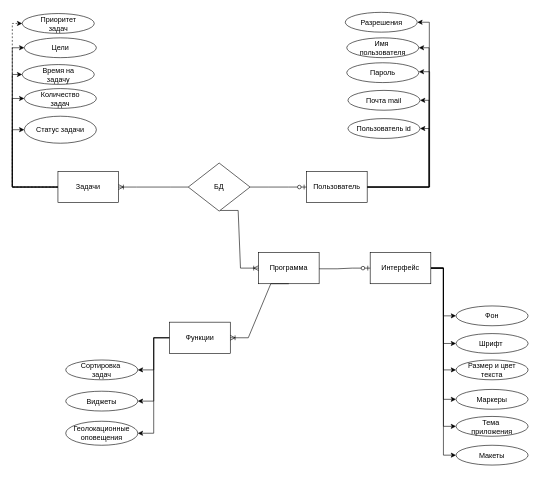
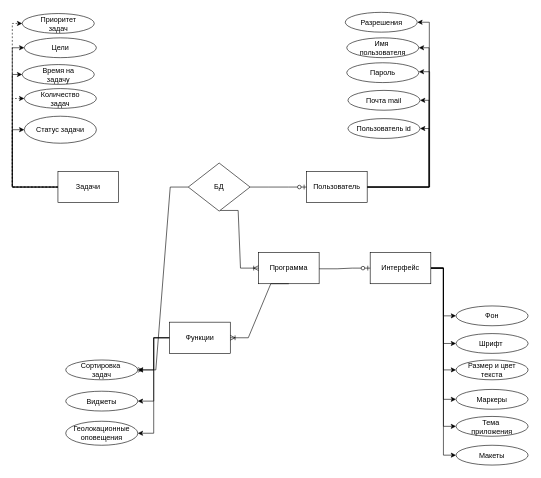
  <mxCell id="0" />
  <mxCell id="1" parent="0" />
  <mxCell id="2" style="edgeStyle=orthogonalEdgeStyle;rounded=0;orthogonalLoop=1;jettySize=auto;html=1;exitX=0;exitY=0.5;exitDx=0;exitDy=0;entryX=0;entryY=0.5;entryDx=0;entryDy=0;" edge="1" parent="1" source="7" target="21"><mxGeometry relative="1" as="geometry" /></mxCell>
- <mxCell id="3" style="edgeStyle=orthogonalEdgeStyle;rounded=0;orthogonalLoop=1;jettySize=auto;html=1;exitX=0;exitY=0.5;exitDx=0;exitDy=0;entryX=0;entryY=0.5;entryDx=0;entryDy=0;" edge="1" parent="1" source="7" target="20"><mxGeometry relative="1" as="geometry" /></mxCell>
+ <mxCell id="3" style="edgeStyle=orthogonalEdgeStyle;rounded=0;orthogonalLoop=1;jettySize=auto;html=1;exitX=0;exitY=0.5;exitDx=0;exitDy=0;entryX=0;entryY=0.5;entryDx=0;entryDy=0;dashed=1;" edge="1" parent="1" source="7" target="20"><mxGeometry relative="1" as="geometry" /></mxCell>
  <mxCell id="4" style="edgeStyle=orthogonalEdgeStyle;rounded=0;orthogonalLoop=1;jettySize=auto;html=1;exitX=0;exitY=0.5;exitDx=0;exitDy=0;entryX=0;entryY=0.5;entryDx=0;entryDy=0;" edge="1" parent="1" source="7" target="18"><mxGeometry relative="1" as="geometry"><Array as="points"><mxPoint x="20" y="311" /><mxPoint x="20" y="123" /></Array></mxGeometry></mxCell>
  <mxCell id="5" style="edgeStyle=orthogonalEdgeStyle;rounded=0;orthogonalLoop=1;jettySize=auto;html=1;exitX=0;exitY=0.5;exitDx=0;exitDy=0;entryX=0;entryY=0.5;entryDx=0;entryDy=0;" edge="1" parent="1" source="7" target="19"><mxGeometry relative="1" as="geometry" /></mxCell>
  <mxCell id="6" style="edgeStyle=orthogonalEdgeStyle;rounded=0;orthogonalLoop=1;jettySize=auto;html=1;exitX=0;exitY=0.5;exitDx=0;exitDy=0;entryX=0;entryY=0.5;entryDx=0;entryDy=0;dashed=1;" edge="1" parent="1" source="7" target="17"><mxGeometry relative="1" as="geometry"><mxPoint x="42.6" y="-3.6" as="targetPoint" /><Array as="points"><mxPoint x="20" y="311" /><mxPoint x="20" y="39" /></Array></mxGeometry></mxCell>
  <mxCell id="7" value="Задачи" style="rounded=0;whiteSpace=wrap;html=1;" vertex="1" parent="1"><mxGeometry x="96" y="285" width="101" height="52" as="geometry" /></mxCell>
  <mxCell id="8" style="edgeStyle=orthogonalEdgeStyle;rounded=0;orthogonalLoop=1;jettySize=auto;html=1;exitX=1;exitY=0.5;exitDx=0;exitDy=0;entryX=1;entryY=0.5;entryDx=0;entryDy=0;" edge="1" parent="1" source="12" target="22"><mxGeometry relative="1" as="geometry" /></mxCell>
  <mxCell id="9" style="edgeStyle=orthogonalEdgeStyle;rounded=0;orthogonalLoop=1;jettySize=auto;html=1;exitX=1;exitY=0.5;exitDx=0;exitDy=0;entryX=1;entryY=0.5;entryDx=0;entryDy=0;" edge="1" parent="1" source="12" target="23"><mxGeometry relative="1" as="geometry"><Array as="points"><mxPoint x="714" y="311" /><mxPoint x="714" y="79" /></Array></mxGeometry></mxCell>
  <mxCell id="10" style="edgeStyle=orthogonalEdgeStyle;rounded=0;orthogonalLoop=1;jettySize=auto;html=1;exitX=1;exitY=0.5;exitDx=0;exitDy=0;entryX=1;entryY=0.5;entryDx=0;entryDy=0;" edge="1" parent="1" source="12" target="26"><mxGeometry relative="1" as="geometry"><Array as="points"><mxPoint x="714" y="311" /><mxPoint x="714" y="214" /></Array></mxGeometry></mxCell>
  <mxCell id="11" style="edgeStyle=orthogonalEdgeStyle;rounded=0;orthogonalLoop=1;jettySize=auto;html=1;exitX=1;exitY=0.5;exitDx=0;exitDy=0;entryX=1;entryY=0.5;entryDx=0;entryDy=0;" edge="1" parent="1" source="12" target="25"><mxGeometry relative="1" as="geometry"><Array as="points"><mxPoint x="714" y="311" /><mxPoint x="714" y="167" /></Array></mxGeometry></mxCell>
  <mxCell id="12" value="Пользователь" style="rounded=0;whiteSpace=wrap;html=1;" vertex="1" parent="1"><mxGeometry x="510" y="285" width="101" height="52" as="geometry" /></mxCell>
  <mxCell id="13" value="БД" style="rhombus;whiteSpace=wrap;html=1;" vertex="1" parent="1"><mxGeometry x="313" y="271" width="103" height="80" as="geometry" /></mxCell>
  <mxCell id="14" value="" style="edgeStyle=entityRelationEdgeStyle;fontSize=12;html=1;endArrow=ERzeroToOne;endFill=1;rounded=0;entryX=0;entryY=0.5;entryDx=0;entryDy=0;exitX=1;exitY=0.5;exitDx=0;exitDy=0;" edge="1" parent="1" source="13" target="12"><mxGeometry width="100" height="100" relative="1" as="geometry"><mxPoint x="416" y="313" as="sourcePoint" /><mxPoint x="516" y="213" as="targetPoint" /></mxGeometry></mxCell>
  <mxCell id="15" style="edgeStyle=orthogonalEdgeStyle;rounded=0;orthogonalLoop=1;jettySize=auto;html=1;exitX=0.5;exitY=1;exitDx=0;exitDy=0;" edge="1" parent="1"><mxGeometry relative="1" as="geometry"><mxPoint x="96.5" y="118" as="sourcePoint" /><mxPoint x="96.5" y="118" as="targetPoint" /></mxGeometry></mxCell>
- <mxCell id="16" value="" style="edgeStyle=entityRelationEdgeStyle;fontSize=12;html=1;endArrow=ERoneToMany;rounded=0;entryX=1;entryY=0.5;entryDx=0;entryDy=0;exitX=0;exitY=0.5;exitDx=0;exitDy=0;" edge="1" parent="1" source="13" target="7"><mxGeometry width="100" height="100" relative="1" as="geometry"><mxPoint x="368" y="54" as="sourcePoint" /><mxPoint x="391" y="107" as="targetPoint" /></mxGeometry></mxCell>
+ <mxCell id="16" value="" style="edgeStyle=entityRelationEdgeStyle;fontSize=12;html=1;endArrow=ERoneToMany;rounded=0;exitX=0;exitY=0.5;exitDx=0;exitDy=0;" edge="1" parent="1" source="13" target="47"><mxGeometry width="100" height="100" relative="1" as="geometry"><mxPoint x="368" y="54" as="sourcePoint" /><mxPoint x="391" y="107" as="targetPoint" /></mxGeometry></mxCell>
  <mxCell id="17" value="Приоритет&lt;div&gt;задач&lt;/div&gt;" style="ellipse;whiteSpace=wrap;html=1;" vertex="1" parent="1"><mxGeometry x="36.5" y="22" width="120" height="33" as="geometry" /></mxCell>
  <mxCell id="18" value="Время на&lt;div&gt;задачу&lt;/div&gt;" style="ellipse;whiteSpace=wrap;html=1;" vertex="1" parent="1"><mxGeometry x="36.5" y="107" width="120" height="33" as="geometry" /></mxCell>
  <mxCell id="19" value="Цели" style="ellipse;whiteSpace=wrap;html=1;" vertex="1" parent="1"><mxGeometry x="40" y="62.5" width="120" height="33" as="geometry" /></mxCell>
  <mxCell id="20" value="Количество&lt;div&gt;задач&lt;/div&gt;" style="ellipse;whiteSpace=wrap;html=1;" vertex="1" parent="1"><mxGeometry x="40" y="147" width="120" height="33" as="geometry" /></mxCell>
  <mxCell id="21" value="Статус задачи" style="ellipse;whiteSpace=wrap;html=1;" vertex="1" parent="1"><mxGeometry x="40" y="193" width="120" height="45" as="geometry" /></mxCell>
  <mxCell id="22" value="Разрешения" style="ellipse;whiteSpace=wrap;html=1;" vertex="1" parent="1"><mxGeometry x="574.5" y="20" width="120" height="33" as="geometry" /></mxCell>
  <mxCell id="23" value="Имя&amp;nbsp;&lt;div&gt;пользователя&lt;/div&gt;" style="ellipse;whiteSpace=wrap;html=1;" vertex="1" parent="1"><mxGeometry x="577" y="62.5" width="120" height="33" as="geometry" /></mxCell>
  <mxCell id="24" value="Пароль" style="ellipse;whiteSpace=wrap;html=1;" vertex="1" parent="1"><mxGeometry x="577" y="104" width="120" height="33" as="geometry" /></mxCell>
  <mxCell id="25" value="Почта mail" style="ellipse;whiteSpace=wrap;html=1;" vertex="1" parent="1"><mxGeometry x="579" y="150" width="120" height="33" as="geometry" /></mxCell>
  <mxCell id="26" value="Пользователь id" style="ellipse;whiteSpace=wrap;html=1;" vertex="1" parent="1"><mxGeometry x="579" y="197" width="120" height="33" as="geometry" /></mxCell>
  <mxCell id="27" style="edgeStyle=orthogonalEdgeStyle;rounded=0;orthogonalLoop=1;jettySize=auto;html=1;exitX=1;exitY=0.5;exitDx=0;exitDy=0;entryX=1;entryY=0.453;entryDx=0;entryDy=0;entryPerimeter=0;" edge="1" parent="1" source="12" target="24"><mxGeometry relative="1" as="geometry"><Array as="points"><mxPoint x="715" y="311" /><mxPoint x="715" y="119" /></Array></mxGeometry></mxCell>
  <mxCell id="28" value="Программа" style="rounded=0;whiteSpace=wrap;html=1;" vertex="1" parent="1"><mxGeometry x="430" y="420" width="101" height="52" as="geometry" /></mxCell>
  <mxCell id="29" style="edgeStyle=orthogonalEdgeStyle;rounded=0;orthogonalLoop=1;jettySize=auto;html=1;exitX=1;exitY=0.5;exitDx=0;exitDy=0;entryX=0;entryY=0.5;entryDx=0;entryDy=0;" edge="1" parent="1" source="35" target="41"><mxGeometry relative="1" as="geometry" /></mxCell>
  <mxCell id="30" style="edgeStyle=orthogonalEdgeStyle;rounded=0;orthogonalLoop=1;jettySize=auto;html=1;exitX=1;exitY=0.5;exitDx=0;exitDy=0;entryX=0;entryY=0.5;entryDx=0;entryDy=0;" edge="1" parent="1" source="35" target="40"><mxGeometry relative="1" as="geometry" /></mxCell>
  <mxCell id="31" style="edgeStyle=orthogonalEdgeStyle;rounded=0;orthogonalLoop=1;jettySize=auto;html=1;exitX=1;exitY=0.5;exitDx=0;exitDy=0;entryX=0;entryY=0.5;entryDx=0;entryDy=0;" edge="1" parent="1" source="35" target="39"><mxGeometry relative="1" as="geometry" /></mxCell>
  <mxCell id="32" style="edgeStyle=orthogonalEdgeStyle;rounded=0;orthogonalLoop=1;jettySize=auto;html=1;exitX=1;exitY=0.5;exitDx=0;exitDy=0;entryX=0;entryY=0.5;entryDx=0;entryDy=0;" edge="1" parent="1" source="35" target="38"><mxGeometry relative="1" as="geometry" /></mxCell>
  <mxCell id="33" style="edgeStyle=orthogonalEdgeStyle;rounded=0;orthogonalLoop=1;jettySize=auto;html=1;exitX=1;exitY=0.5;exitDx=0;exitDy=0;entryX=0;entryY=0.5;entryDx=0;entryDy=0;" edge="1" parent="1" source="35" target="37"><mxGeometry relative="1" as="geometry" /></mxCell>
  <mxCell id="34" style="edgeStyle=orthogonalEdgeStyle;rounded=0;orthogonalLoop=1;jettySize=auto;html=1;exitX=1;exitY=0.5;exitDx=0;exitDy=0;entryX=0;entryY=0.5;entryDx=0;entryDy=0;" edge="1" parent="1" source="35" target="50"><mxGeometry relative="1" as="geometry" /></mxCell>
  <mxCell id="35" value="Интерфейс" style="rounded=0;whiteSpace=wrap;html=1;" vertex="1" parent="1"><mxGeometry x="616" y="420" width="101" height="52" as="geometry" /></mxCell>
  <mxCell id="36" value="" style="edgeStyle=entityRelationEdgeStyle;fontSize=12;html=1;endArrow=ERoneToMany;rounded=0;entryX=0;entryY=0.5;entryDx=0;entryDy=0;exitX=0.516;exitY=0.987;exitDx=0;exitDy=0;exitPerimeter=0;" edge="1" parent="1" source="13" target="28"><mxGeometry width="100" height="100" relative="1" as="geometry"><mxPoint x="358" y="351" as="sourcePoint" /><mxPoint x="422.515" y="446.364" as="targetPoint" /><Array as="points"><mxPoint x="346" y="359" /><mxPoint x="325" y="403" /></Array></mxGeometry></mxCell>
  <mxCell id="37" value="Фон" style="ellipse;whiteSpace=wrap;html=1;" vertex="1" parent="1"><mxGeometry x="759" y="509" width="120" height="33" as="geometry" /></mxCell>
  <mxCell id="38" value="Шрифт&amp;nbsp;" style="ellipse;whiteSpace=wrap;html=1;" vertex="1" parent="1"><mxGeometry x="759" y="555" width="120" height="33" as="geometry" /></mxCell>
  <mxCell id="39" value="Размер и цвет&lt;br&gt;текста" style="ellipse;whiteSpace=wrap;html=1;" vertex="1" parent="1"><mxGeometry x="759" y="599" width="120" height="33" as="geometry" /></mxCell>
  <mxCell id="40" value="Маркеры" style="ellipse;whiteSpace=wrap;html=1;" vertex="1" parent="1"><mxGeometry x="759" y="648" width="120" height="33" as="geometry" /></mxCell>
  <mxCell id="41" value="Тема&amp;nbsp;&lt;div&gt;приложения&lt;/div&gt;" style="ellipse;whiteSpace=wrap;html=1;" vertex="1" parent="1"><mxGeometry x="759" y="693" width="120" height="33" as="geometry" /></mxCell>
  <mxCell id="42" style="edgeStyle=orthogonalEdgeStyle;rounded=0;orthogonalLoop=1;jettySize=auto;html=1;exitX=0;exitY=0.5;exitDx=0;exitDy=0;entryX=1;entryY=0.5;entryDx=0;entryDy=0;" edge="1" parent="1" source="45" target="47"><mxGeometry relative="1" as="geometry" /></mxCell>
  <mxCell id="43" style="edgeStyle=orthogonalEdgeStyle;rounded=0;orthogonalLoop=1;jettySize=auto;html=1;exitX=0;exitY=0.5;exitDx=0;exitDy=0;entryX=1;entryY=0.5;entryDx=0;entryDy=0;" edge="1" parent="1" source="45" target="48"><mxGeometry relative="1" as="geometry" /></mxCell>
  <mxCell id="44" style="edgeStyle=orthogonalEdgeStyle;rounded=0;orthogonalLoop=1;jettySize=auto;html=1;exitX=0;exitY=0.5;exitDx=0;exitDy=0;entryX=1;entryY=0.5;entryDx=0;entryDy=0;" edge="1" parent="1" source="45" target="49"><mxGeometry relative="1" as="geometry" /></mxCell>
  <mxCell id="45" value="Функции" style="rounded=0;whiteSpace=wrap;html=1;" vertex="1" parent="1"><mxGeometry x="282" y="536" width="101" height="52" as="geometry" /></mxCell>
  <mxCell id="46" value="" style="edgeStyle=entityRelationEdgeStyle;fontSize=12;html=1;endArrow=ERoneToMany;rounded=0;entryX=1;entryY=0.5;entryDx=0;entryDy=0;exitX=0.5;exitY=1;exitDx=0;exitDy=0;" edge="1" parent="1" source="28" target="45"><mxGeometry width="100" height="100" relative="1" as="geometry"><mxPoint x="477" y="493" as="sourcePoint" /><mxPoint x="562" y="493" as="targetPoint" /><Array as="points"><mxPoint x="502" y="499" /><mxPoint x="452" y="521" /><mxPoint x="428" y="561" /></Array></mxGeometry></mxCell>
  <mxCell id="47" value="Сортировка&amp;nbsp;&lt;div&gt;задач&lt;/div&gt;" style="ellipse;whiteSpace=wrap;html=1;" vertex="1" parent="1"><mxGeometry x="109" y="599" width="120" height="33" as="geometry" /></mxCell>
  <mxCell id="48" value="Виджеты" style="ellipse;whiteSpace=wrap;html=1;" vertex="1" parent="1"><mxGeometry x="109" y="651" width="120" height="33" as="geometry" /></mxCell>
  <mxCell id="49" value="Геолокационные&lt;div&gt;оповещения&lt;/div&gt;" style="ellipse;whiteSpace=wrap;html=1;" vertex="1" parent="1"><mxGeometry x="109" y="701" width="120" height="40" as="geometry" /></mxCell>
  <mxCell id="50" value="Макеты" style="ellipse;whiteSpace=wrap;html=1;" vertex="1" parent="1"><mxGeometry x="759" y="741" width="120" height="33" as="geometry" /></mxCell>
  <mxCell id="51" value="" style="edgeStyle=entityRelationEdgeStyle;fontSize=12;html=1;endArrow=ERzeroToOne;endFill=1;rounded=0;entryX=0;entryY=0.5;entryDx=0;entryDy=0;exitX=1;exitY=0.522;exitDx=0;exitDy=0;exitPerimeter=0;" edge="1" parent="1" source="28" target="35"><mxGeometry width="100" height="100" relative="1" as="geometry"><mxPoint x="524.38" y="442" as="sourcePoint" /><mxPoint x="610.996" y="442.412" as="targetPoint" /></mxGeometry></mxCell>
